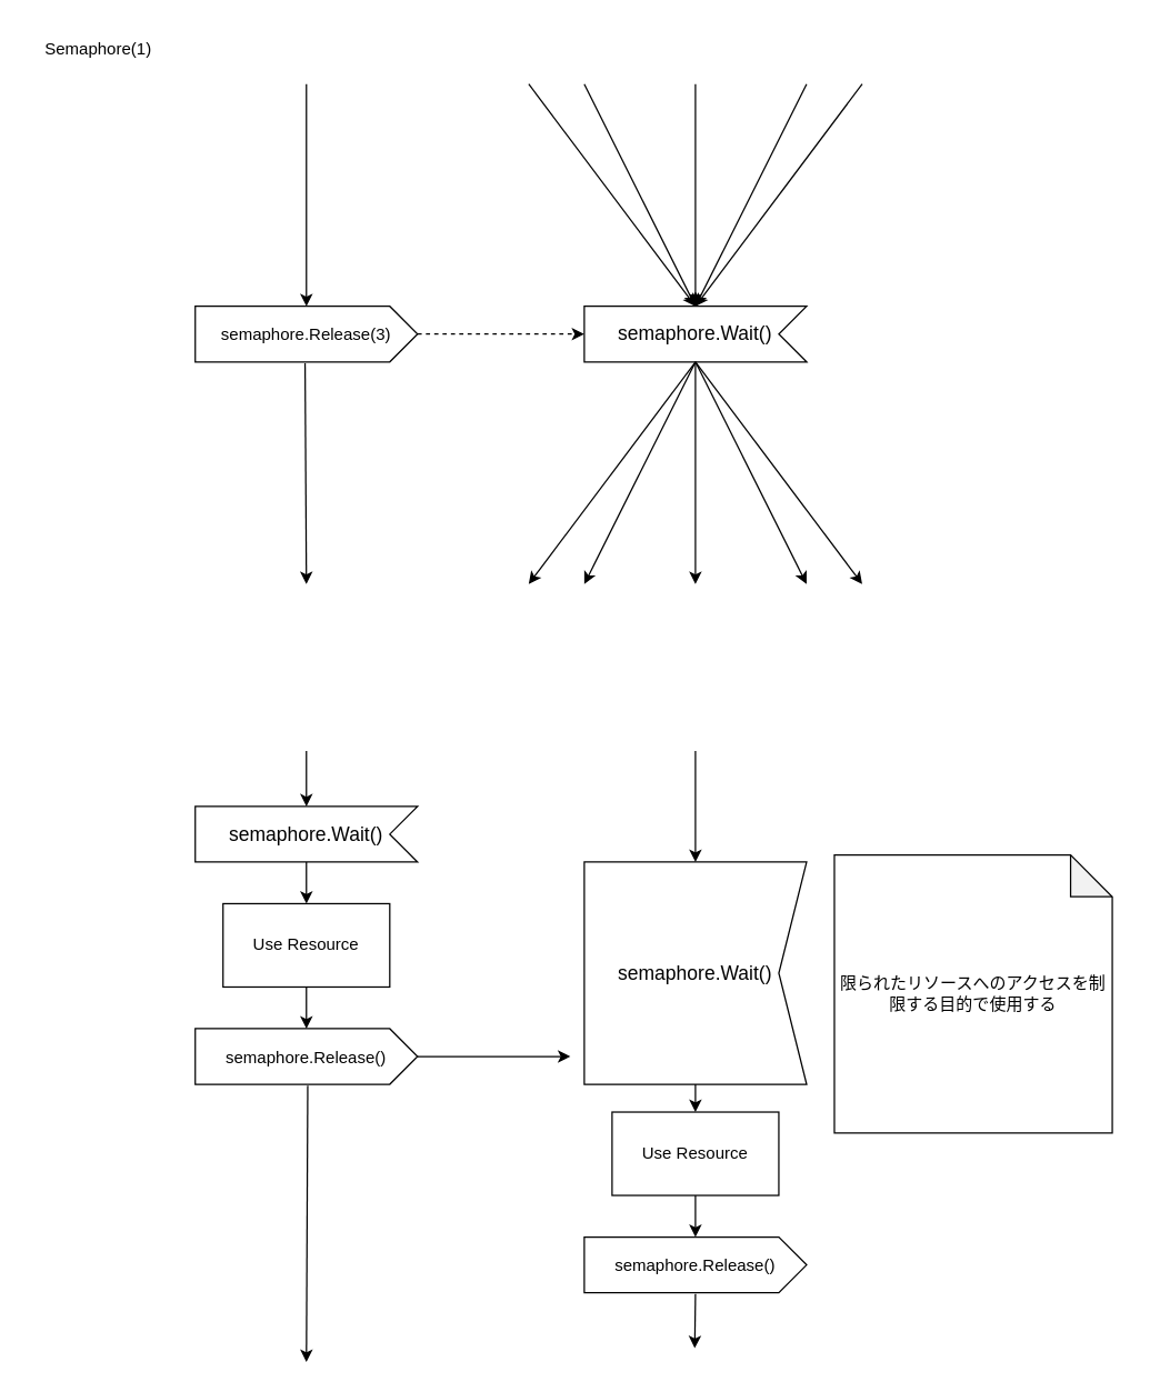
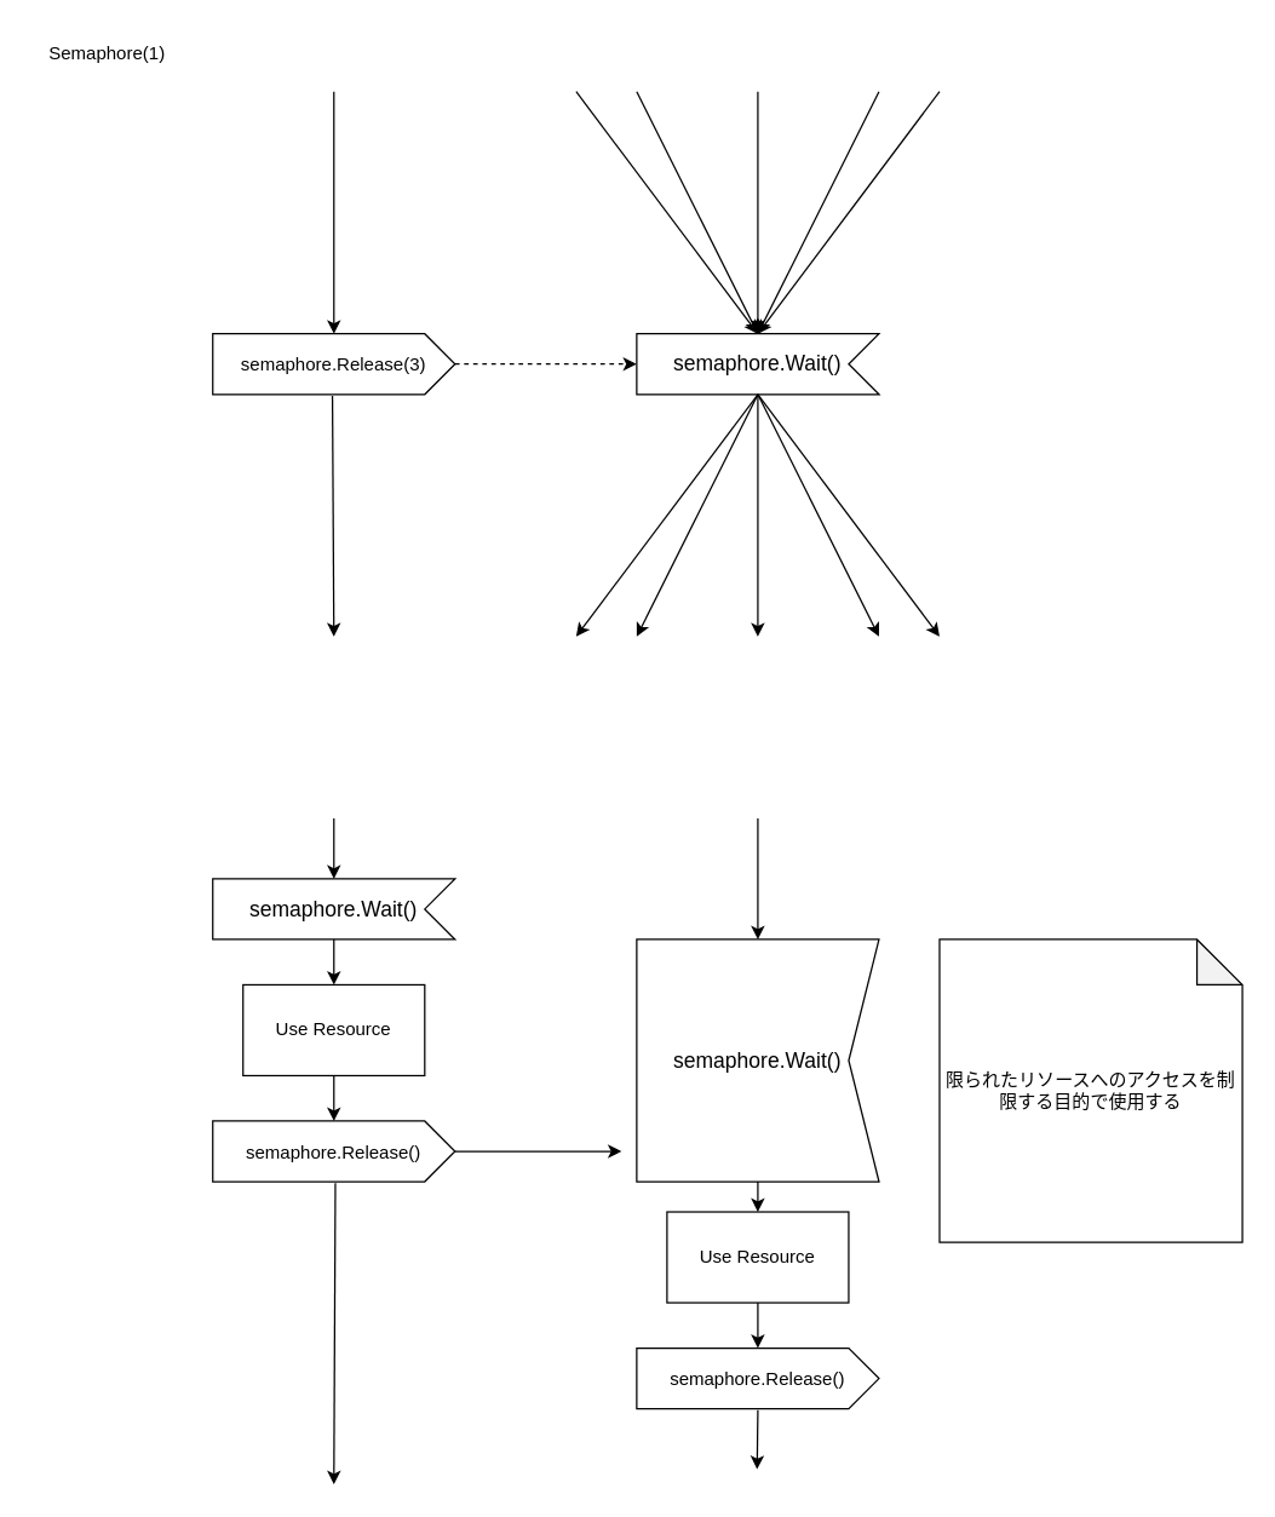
  <mxCell id="0" />
  <mxCell id="1" parent="0" />
  <mxCell id="2" style="edgeStyle=orthogonalEdgeStyle;rounded=0;orthogonalLoop=1;jettySize=auto;html=1;exitX=0;exitY=0;exitDx=80;exitDy=40;exitPerimeter=0;" parent="1" source="3" edge="1"><mxGeometry relative="1" as="geometry"><mxPoint x="500" y="420" as="targetPoint" /></mxGeometry></mxCell>
  <mxCell id="3" value="semaphore.Wait()" style="html=1;shape=mxgraph.infographic.ribbonSimple;notch1=20;notch2=0;align=center;verticalAlign=middle;fontSize=14;fontStyle=0;flipH=1;fillColor=#FFFFFF;whiteSpace=wrap;" parent="1" vertex="1"><mxGeometry x="420" y="220" width="160" height="40" as="geometry" /></mxCell>
  <mxCell id="4" value="" style="endArrow=classic;html=1;rounded=0;entryX=0;entryY=0;entryDx=80;entryDy=0;entryPerimeter=0;" parent="1" target="3" edge="1"><mxGeometry width="50" height="50" relative="1" as="geometry"><mxPoint x="500" y="60" as="sourcePoint" /><mxPoint x="550" y="110" as="targetPoint" /></mxGeometry></mxCell>
  <mxCell id="5" value="" style="endArrow=classic;html=1;rounded=0;entryX=0;entryY=0;entryDx=80;entryDy=0;entryPerimeter=0;" parent="1" target="3" edge="1"><mxGeometry width="50" height="50" relative="1" as="geometry"><mxPoint x="420" y="60" as="sourcePoint" /><mxPoint x="380" y="200" as="targetPoint" /></mxGeometry></mxCell>
  <mxCell id="6" value="" style="endArrow=classic;html=1;rounded=0;entryX=0;entryY=0;entryDx=80;entryDy=0;entryPerimeter=0;" parent="1" target="3" edge="1"><mxGeometry width="50" height="50" relative="1" as="geometry"><mxPoint x="580" y="60" as="sourcePoint" /><mxPoint x="640" y="250" as="targetPoint" /></mxGeometry></mxCell>
  <mxCell id="7" value="" style="endArrow=classic;html=1;rounded=0;entryX=0;entryY=0;entryDx=80;entryDy=0;entryPerimeter=0;" parent="1" target="3" edge="1"><mxGeometry width="50" height="50" relative="1" as="geometry"><mxPoint x="380" y="60" as="sourcePoint" /><mxPoint x="450" y="190" as="targetPoint" /></mxGeometry></mxCell>
  <mxCell id="8" value="" style="endArrow=classic;html=1;rounded=0;entryX=0;entryY=0;entryDx=80;entryDy=0;entryPerimeter=0;" parent="1" target="3" edge="1"><mxGeometry width="50" height="50" relative="1" as="geometry"><mxPoint x="620" y="60" as="sourcePoint" /><mxPoint x="490" y="290" as="targetPoint" /></mxGeometry></mxCell>
  <mxCell id="9" style="edgeStyle=orthogonalEdgeStyle;rounded=0;orthogonalLoop=1;jettySize=auto;html=1;exitX=1;exitY=0.5;exitDx=0;exitDy=0;exitPerimeter=0;dashed=1;" parent="1" source="10" target="3" edge="1"><mxGeometry relative="1" as="geometry" /></mxCell>
  <mxCell id="10" value="&lt;span style=&quot;font-size: 12px; text-wrap-mode: nowrap;&quot;&gt;semaphore.Release(3)&lt;/span&gt;" style="html=1;shape=mxgraph.infographic.ribbonSimple;notch1=0;notch2=20;align=center;verticalAlign=middle;fontSize=14;fontStyle=0;fillColor=#FFFFFF;whiteSpace=wrap;" parent="1" vertex="1"><mxGeometry x="140" y="220" width="160" height="40" as="geometry" /></mxCell>
  <mxCell id="11" value="" style="endArrow=classic;html=1;rounded=0;" parent="1" target="10" edge="1"><mxGeometry width="50" height="50" relative="1" as="geometry"><mxPoint x="220" y="60" as="sourcePoint" /><mxPoint x="270" y="10" as="targetPoint" /></mxGeometry></mxCell>
  <mxCell id="12" value="" style="endArrow=classic;html=1;rounded=0;exitX=0.494;exitY=1.025;exitDx=0;exitDy=0;exitPerimeter=0;" parent="1" source="10" edge="1"><mxGeometry width="50" height="50" relative="1" as="geometry"><mxPoint x="220" y="300" as="sourcePoint" /><mxPoint x="220" y="420" as="targetPoint" /></mxGeometry></mxCell>
  <mxCell id="13" value="" style="endArrow=classic;html=1;rounded=0;exitX=0;exitY=0;exitDx=80;exitDy=40;exitPerimeter=0;" parent="1" source="3" edge="1"><mxGeometry width="50" height="50" relative="1" as="geometry"><mxPoint x="510" y="270" as="sourcePoint" /><mxPoint x="580" y="420" as="targetPoint" /></mxGeometry></mxCell>
  <mxCell id="14" value="" style="endArrow=classic;html=1;rounded=0;exitX=0;exitY=0;exitDx=80;exitDy=40;exitPerimeter=0;" parent="1" source="3" edge="1"><mxGeometry width="50" height="50" relative="1" as="geometry"><mxPoint x="550" y="280" as="sourcePoint" /><mxPoint x="620" y="420" as="targetPoint" /></mxGeometry></mxCell>
  <mxCell id="15" value="Semaphore(1)" style="text;html=1;align=center;verticalAlign=middle;resizable=0;points=[];autosize=1;strokeColor=none;fillColor=none;" parent="1" vertex="1"><mxGeometry x="20" y="20" width="100" height="30" as="geometry" /></mxCell>
  <mxCell id="16" value="" style="endArrow=classic;html=1;rounded=0;exitX=0;exitY=0;exitDx=80;exitDy=40;exitPerimeter=0;" edge="1" parent="1" source="3"><mxGeometry width="50" height="50" relative="1" as="geometry"><mxPoint x="490" y="280" as="sourcePoint" /><mxPoint x="420" y="420" as="targetPoint" /></mxGeometry></mxCell>
  <mxCell id="17" value="" style="endArrow=classic;html=1;rounded=0;exitX=0;exitY=0;exitDx=80;exitDy=40;exitPerimeter=0;" edge="1" parent="1" source="3"><mxGeometry width="50" height="50" relative="1" as="geometry"><mxPoint x="510" y="420" as="sourcePoint" /><mxPoint x="380" y="420" as="targetPoint" /></mxGeometry></mxCell>
  <mxCell id="18" style="edgeStyle=orthogonalEdgeStyle;rounded=0;orthogonalLoop=1;jettySize=auto;html=1;exitX=0;exitY=0;exitDx=80;exitDy=40;exitPerimeter=0;" edge="1" parent="1" source="19" target="24"><mxGeometry relative="1" as="geometry"><mxPoint x="220" y="660" as="targetPoint" /></mxGeometry></mxCell>
  <mxCell id="19" value="semaphore.Wait()" style="html=1;shape=mxgraph.infographic.ribbonSimple;notch1=20;notch2=0;align=center;verticalAlign=middle;fontSize=14;fontStyle=0;flipH=1;fillColor=#FFFFFF;whiteSpace=wrap;" vertex="1" parent="1"><mxGeometry x="140" y="580" width="160" height="40" as="geometry" /></mxCell>
  <mxCell id="20" style="edgeStyle=orthogonalEdgeStyle;rounded=0;orthogonalLoop=1;jettySize=auto;html=1;exitX=1;exitY=0.5;exitDx=0;exitDy=0;exitPerimeter=0;" edge="1" parent="1" source="21"><mxGeometry relative="1" as="geometry"><mxPoint x="410" y="760" as="targetPoint" /></mxGeometry></mxCell>
  <mxCell id="21" value="&lt;span style=&quot;font-size: 12px; text-wrap-mode: nowrap;&quot;&gt;semaphore.Release()&lt;/span&gt;" style="html=1;shape=mxgraph.infographic.ribbonSimple;notch1=0;notch2=20;align=center;verticalAlign=middle;fontSize=14;fontStyle=0;fillColor=#FFFFFF;whiteSpace=wrap;" vertex="1" parent="1"><mxGeometry x="140" y="740" width="160" height="40" as="geometry" /></mxCell>
  <mxCell id="22" value="" style="endArrow=classic;html=1;rounded=0;" edge="1" parent="1" target="19"><mxGeometry width="50" height="50" relative="1" as="geometry"><mxPoint x="220" y="540" as="sourcePoint" /><mxPoint x="220.5" y="569" as="targetPoint" /></mxGeometry></mxCell>
  <mxCell id="23" style="edgeStyle=orthogonalEdgeStyle;rounded=0;orthogonalLoop=1;jettySize=auto;html=1;exitX=0.5;exitY=1;exitDx=0;exitDy=0;" edge="1" parent="1" source="24" target="21"><mxGeometry relative="1" as="geometry" /></mxCell>
  <mxCell id="24" value="Use Resource" style="rounded=0;whiteSpace=wrap;html=1;" vertex="1" parent="1"><mxGeometry x="160" y="650" width="120" height="60" as="geometry" /></mxCell>
  <mxCell id="25" value="" style="endArrow=classic;html=1;rounded=0;exitX=0.506;exitY=1.025;exitDx=0;exitDy=0;exitPerimeter=0;" edge="1" parent="1" source="21"><mxGeometry width="50" height="50" relative="1" as="geometry"><mxPoint x="220" y="860" as="sourcePoint" /><mxPoint x="220" y="980" as="targetPoint" /></mxGeometry></mxCell>
  <mxCell id="26" style="edgeStyle=orthogonalEdgeStyle;rounded=0;orthogonalLoop=1;jettySize=auto;html=1;exitX=0;exitY=0;exitDx=80;exitDy=160;exitPerimeter=0;entryX=0.5;entryY=0;entryDx=0;entryDy=0;" edge="1" parent="1" source="27" target="30"><mxGeometry relative="1" as="geometry" /></mxCell>
  <mxCell id="27" value="semaphore.Wait()" style="html=1;shape=mxgraph.infographic.ribbonSimple;notch1=20;notch2=0;align=center;verticalAlign=middle;fontSize=14;fontStyle=0;flipH=1;fillColor=#FFFFFF;whiteSpace=wrap;" vertex="1" parent="1"><mxGeometry x="420" y="620" width="160" height="160" as="geometry" /></mxCell>
  <mxCell id="28" value="&lt;span style=&quot;font-size: 12px; text-wrap-mode: nowrap;&quot;&gt;semaphore.Release()&lt;/span&gt;" style="html=1;shape=mxgraph.infographic.ribbonSimple;notch1=0;notch2=20;align=center;verticalAlign=middle;fontSize=14;fontStyle=0;fillColor=#FFFFFF;whiteSpace=wrap;" vertex="1" parent="1"><mxGeometry x="420" y="890" width="160" height="40" as="geometry" /></mxCell>
  <mxCell id="29" style="edgeStyle=orthogonalEdgeStyle;rounded=0;orthogonalLoop=1;jettySize=auto;html=1;exitX=0.5;exitY=1;exitDx=0;exitDy=0;" edge="1" parent="1" source="30" target="28"><mxGeometry relative="1" as="geometry" /></mxCell>
  <mxCell id="30" value="Use Resource" style="rounded=0;whiteSpace=wrap;html=1;" vertex="1" parent="1"><mxGeometry x="440" y="800" width="120" height="60" as="geometry" /></mxCell>
  <mxCell id="31" value="" style="endArrow=classic;html=1;rounded=0;entryX=0;entryY=0;entryDx=80;entryDy=0;entryPerimeter=0;" edge="1" parent="1" target="27"><mxGeometry width="50" height="50" relative="1" as="geometry"><mxPoint x="500" y="540" as="sourcePoint" /><mxPoint x="499.5" y="600" as="targetPoint" /></mxGeometry></mxCell>
  <mxCell id="32" style="edgeStyle=orthogonalEdgeStyle;rounded=0;orthogonalLoop=1;jettySize=auto;html=1;exitX=0.5;exitY=1.025;exitDx=0;exitDy=0;exitPerimeter=0;" edge="1" parent="1" source="28"><mxGeometry relative="1" as="geometry"><mxPoint x="499.5" y="940" as="sourcePoint" /><mxPoint x="499.5" y="970" as="targetPoint" /></mxGeometry></mxCell>
- <mxCell id="33" value="限られたリソースへのアクセスを制限する目的で使用する" style="shape=note;whiteSpace=wrap;html=1;backgroundOutline=1;darkOpacity=0.05;" vertex="1" parent="1"><mxGeometry x="600" y="615" width="200" height="200" as="geometry" /></mxCell>
+ <mxCell id="33" value="限られたリソースへのアクセスを制限する目的で使用する" style="shape=note;whiteSpace=wrap;html=1;backgroundOutline=1;darkOpacity=0.05;" vertex="1" parent="1"><mxGeometry x="620" y="620" width="200" height="200" as="geometry" /></mxCell>
